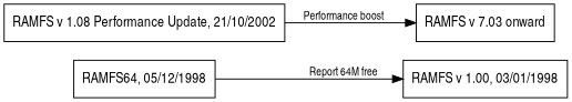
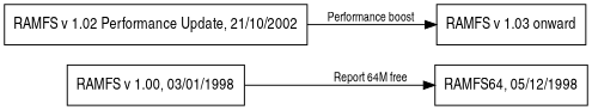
  digraph {
    rankdir=LR
    node [fontname="Arial Narrow" fontsize=14 shape=box]
    edge [fontname="Arial Narrow" fontsize=11]
    n1 [label="RAMFS v 1.00, 03/01/1998"]
    n2 [label="RAMFS64, 05/12/1998"]
-   n3 [label="RAMFS v 1.08 Performance Update, 21/10/2002"]
-   n4 [label="RAMFS v 7.03 onward"]
-   n2 -> n1 [label="Report 64M free"]
+   n3 [label="RAMFS v 1.02 Performance Update, 21/10/2002"]
+   n4 [label="RAMFS v 1.03 onward"]
+   n1 -> n2 [label="Report 64M free"]
    n3 -> n4 [label="Performance boost"]
  }
